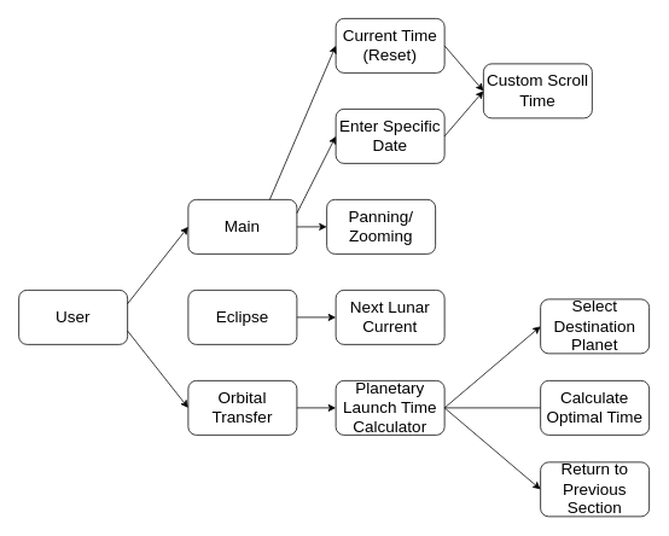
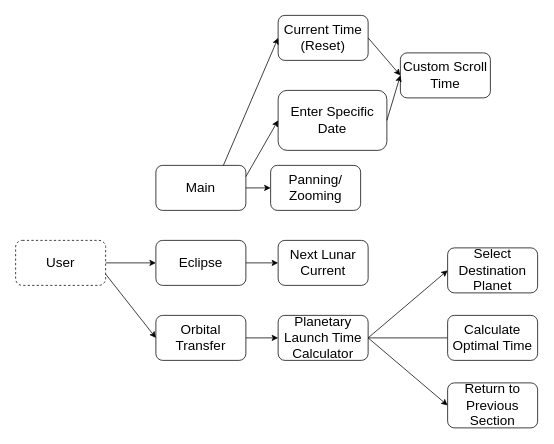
  <mxCell id="0" />
  <mxCell id="1" parent="0" />
  <mxCell id="2" value="&lt;font style=&quot;font-size: 18px&quot;&gt;Eclipse&lt;/font&gt;" style="rounded=1;whiteSpace=wrap;html=1;" parent="1" vertex="1"><mxGeometry x="207" y="320" width="120" height="60" as="geometry" /></mxCell>
  <mxCell id="3" value="&lt;font style=&quot;font-size: 18px&quot;&gt;Next Lunar Current&lt;/font&gt;" style="rounded=1;whiteSpace=wrap;html=1;" parent="1" vertex="1"><mxGeometry x="370" y="320" width="120" height="60" as="geometry" /></mxCell>
- <mxCell id="4" value="&lt;font style=&quot;font-size: 18px&quot;&gt;Enter Specific Date&lt;/font&gt;" style="rounded=1;whiteSpace=wrap;html=1;" parent="1" vertex="1"><mxGeometry x="370" y="120" width="120" height="60" as="geometry" /></mxCell>
+ <mxCell id="4" value="&lt;font style=&quot;font-size: 18px&quot;&gt;Enter Specific Date&lt;/font&gt;" style="rounded=1;whiteSpace=wrap;html=1;" parent="1" vertex="1"><mxGeometry x="370" y="120" width="145" height="80" as="geometry" /></mxCell>
  <mxCell id="5" value="&lt;font style=&quot;font-size: 18px&quot;&gt;Custom Scroll Time&lt;/font&gt;" style="rounded=1;whiteSpace=wrap;html=1;" parent="1" vertex="1"><mxGeometry x="533" y="70" width="120" height="60" as="geometry" /></mxCell>
  <mxCell id="6" value="&lt;font style=&quot;font-size: 18px&quot;&gt;Panning/ Zooming&lt;/font&gt;" style="rounded=1;whiteSpace=wrap;html=1;" parent="1" vertex="1"><mxGeometry x="360" y="220" width="120" height="60" as="geometry" /></mxCell>
  <mxCell id="7" value="&lt;font style=&quot;font-size: 18px&quot;&gt;Current Time (Reset)&lt;/font&gt;" style="rounded=1;whiteSpace=wrap;html=1;" parent="1" vertex="1"><mxGeometry x="370" y="20" width="120" height="60" as="geometry" /></mxCell>
  <mxCell id="8" style="edgeStyle=orthogonalEdgeStyle;rounded=0;orthogonalLoop=1;jettySize=auto;html=1;entryX=0;entryY=0.5;entryDx=0;entryDy=0;endArrow=none;" parent="1" source="9" target="14" edge="1"><mxGeometry relative="1" as="geometry" /></mxCell>
  <mxCell id="9" value="&lt;font style=&quot;font-size: 18px&quot;&gt;Planetary Launch Time Calculator&lt;/font&gt;" style="rounded=1;whiteSpace=wrap;html=1;" parent="1" vertex="1"><mxGeometry x="370" y="420" width="120" height="60" as="geometry" /></mxCell>
  <mxCell id="10" value="" style="endArrow=classic;html=1;entryX=0;entryY=0.5;entryDx=0;entryDy=0;" parent="1" edge="1" target="3"><mxGeometry width="50" height="50" relative="1" as="geometry"><mxPoint x="327" y="350" as="sourcePoint" /><mxPoint x="350" y="390" as="targetPoint" /></mxGeometry></mxCell>
  <mxCell id="11" value="" style="endArrow=classic;html=1;entryX=0;entryY=0.5;entryDx=0;entryDy=0;exitX=1;exitY=0.5;exitDx=0;exitDy=0;" parent="1" target="5" edge="1" source="4"><mxGeometry width="50" height="50" relative="1" as="geometry"><mxPoint x="681" y="455" as="sourcePoint" /><mxPoint x="752" y="385" as="targetPoint" /></mxGeometry></mxCell>
  <mxCell id="12" value="" style="endArrow=classic;html=1;entryX=0;entryY=0.5;entryDx=0;entryDy=0;exitX=1;exitY=0.5;exitDx=0;exitDy=0;" parent="1" target="5" edge="1" source="7"><mxGeometry width="50" height="50" relative="1" as="geometry"><mxPoint x="680.882" y="244.529" as="sourcePoint" /><mxPoint x="755" y="315.118" as="targetPoint" /></mxGeometry></mxCell>
  <mxCell id="13" value="&lt;font style=&quot;font-size: 18px&quot;&gt;Select Destination Planet&lt;/font&gt;" style="rounded=1;whiteSpace=wrap;html=1;" parent="1" vertex="1"><mxGeometry x="596" y="330" width="120" height="60" as="geometry" /></mxCell>
  <mxCell id="14" value="&lt;font style=&quot;font-size: 18px&quot;&gt;Calculate Optimal Time&lt;/font&gt;" style="rounded=1;whiteSpace=wrap;html=1;" parent="1" vertex="1"><mxGeometry x="596" y="420" width="120" height="60" as="geometry" /></mxCell>
  <mxCell id="15" value="&lt;font style=&quot;font-size: 18px&quot;&gt;Return to Previous Section&lt;/font&gt;" style="rounded=1;whiteSpace=wrap;html=1;" parent="1" vertex="1"><mxGeometry x="596" y="510" width="120" height="60" as="geometry" /></mxCell>
  <mxCell id="16" value="" style="endArrow=classic;html=1;entryX=0;entryY=0.5;entryDx=0;entryDy=0;" parent="1" target="13" edge="1"><mxGeometry width="50" height="50" relative="1" as="geometry"><mxPoint x="490" y="450" as="sourcePoint" /><mxPoint x="540" y="400" as="targetPoint" /></mxGeometry></mxCell>
  <mxCell id="17" value="" style="endArrow=classic;html=1;entryX=0;entryY=0.5;entryDx=0;entryDy=0;exitX=1;exitY=0.5;exitDx=0;exitDy=0;" parent="1" source="9" target="15" edge="1"><mxGeometry width="50" height="50" relative="1" as="geometry"><mxPoint x="500" y="460" as="sourcePoint" /><mxPoint x="605.857" y="370.286" as="targetPoint" /></mxGeometry></mxCell>
  <mxCell id="18" value="&lt;font style=&quot;font-size: 18px&quot;&gt;Main&lt;/font&gt;" style="rounded=1;whiteSpace=wrap;html=1;" parent="1" vertex="1"><mxGeometry x="207" y="220" width="120" height="60" as="geometry" /></mxCell>
- <mxCell id="20" value="&lt;font style=&quot;font-size: 18px&quot;&gt;User&lt;/font&gt;" style="rounded=1;whiteSpace=wrap;html=1;" parent="1" vertex="1"><mxGeometry x="20" y="320" width="120" height="60" as="geometry" /></mxCell>
+ <mxCell id="19" style="edgeStyle=orthogonalEdgeStyle;rounded=0;orthogonalLoop=1;jettySize=auto;html=1;entryX=0;entryY=0.5;entryDx=0;entryDy=0;" parent="1" source="20" target="2" edge="1"><mxGeometry relative="1" as="geometry" /></mxCell>
+ <mxCell id="20" value="&lt;font style=&quot;font-size: 18px&quot;&gt;User&lt;/font&gt;" style="rounded=1;whiteSpace=wrap;html=1;dashed=1;" parent="1" vertex="1"><mxGeometry x="20" y="320" width="120" height="60" as="geometry" /></mxCell>
  <mxCell id="21" value="&lt;font style=&quot;font-size: 18px&quot;&gt;Orbital Transfer&lt;/font&gt;" style="rounded=1;whiteSpace=wrap;html=1;" parent="1" vertex="1"><mxGeometry x="207" y="420" width="120" height="60" as="geometry" /></mxCell>
- <mxCell id="22" value="" style="endArrow=classic;html=1;entryX=0;entryY=0.5;entryDx=0;entryDy=0;exitX=1;exitY=0.25;exitDx=0;exitDy=0;" parent="1" source="20" target="18" edge="1"><mxGeometry width="50" height="50" relative="1" as="geometry"><mxPoint x="130" y="230" as="sourcePoint" /><mxPoint x="190" y="280" as="targetPoint" /></mxGeometry></mxCell>
  <mxCell id="23" value="" style="endArrow=classic;html=1;entryX=0;entryY=0.5;entryDx=0;entryDy=0;exitX=1;exitY=0.75;exitDx=0;exitDy=0;" parent="1" source="20" target="21" edge="1"><mxGeometry width="50" height="50" relative="1" as="geometry"><mxPoint x="90" y="570" as="sourcePoint" /><mxPoint x="140" y="520" as="targetPoint" /></mxGeometry></mxCell>
  <mxCell id="24" value="" style="endArrow=classic;html=1;entryX=0;entryY=0.5;entryDx=0;entryDy=0;" edge="1" parent="1" target="9"><mxGeometry width="50" height="50" relative="1" as="geometry"><mxPoint x="327" y="450" as="sourcePoint" /><mxPoint x="377" y="400" as="targetPoint" /></mxGeometry></mxCell>
  <mxCell id="25" value="" style="endArrow=classic;html=1;entryX=0;entryY=0.5;entryDx=0;entryDy=0;" edge="1" parent="1" target="6"><mxGeometry width="50" height="50" relative="1" as="geometry"><mxPoint x="327" y="250.1" as="sourcePoint" /><mxPoint x="377" y="200.1" as="targetPoint" /></mxGeometry></mxCell>
  <mxCell id="26" value="" style="endArrow=classic;html=1;entryX=0;entryY=0.5;entryDx=0;entryDy=0;exitX=0.75;exitY=0;exitDx=0;exitDy=0;" edge="1" parent="1" source="18" target="7"><mxGeometry width="50" height="50" relative="1" as="geometry"><mxPoint y="105.1" as="sourcePoint" x="280" /><mxPoint x="330" y="55.1" as="targetPoint" /></mxGeometry></mxCell>
  <mxCell id="27" value="" style="endArrow=classic;html=1;entryX=0;entryY=0.5;entryDx=0;entryDy=0;exitX=1;exitY=0.25;exitDx=0;exitDy=0;" edge="1" parent="1" source="18" target="4"><mxGeometry width="50" height="50" relative="1" as="geometry"><mxPoint x="170" y="180.1" as="sourcePoint" /><mxPoint x="220" y="130.1" as="targetPoint" /></mxGeometry></mxCell>
